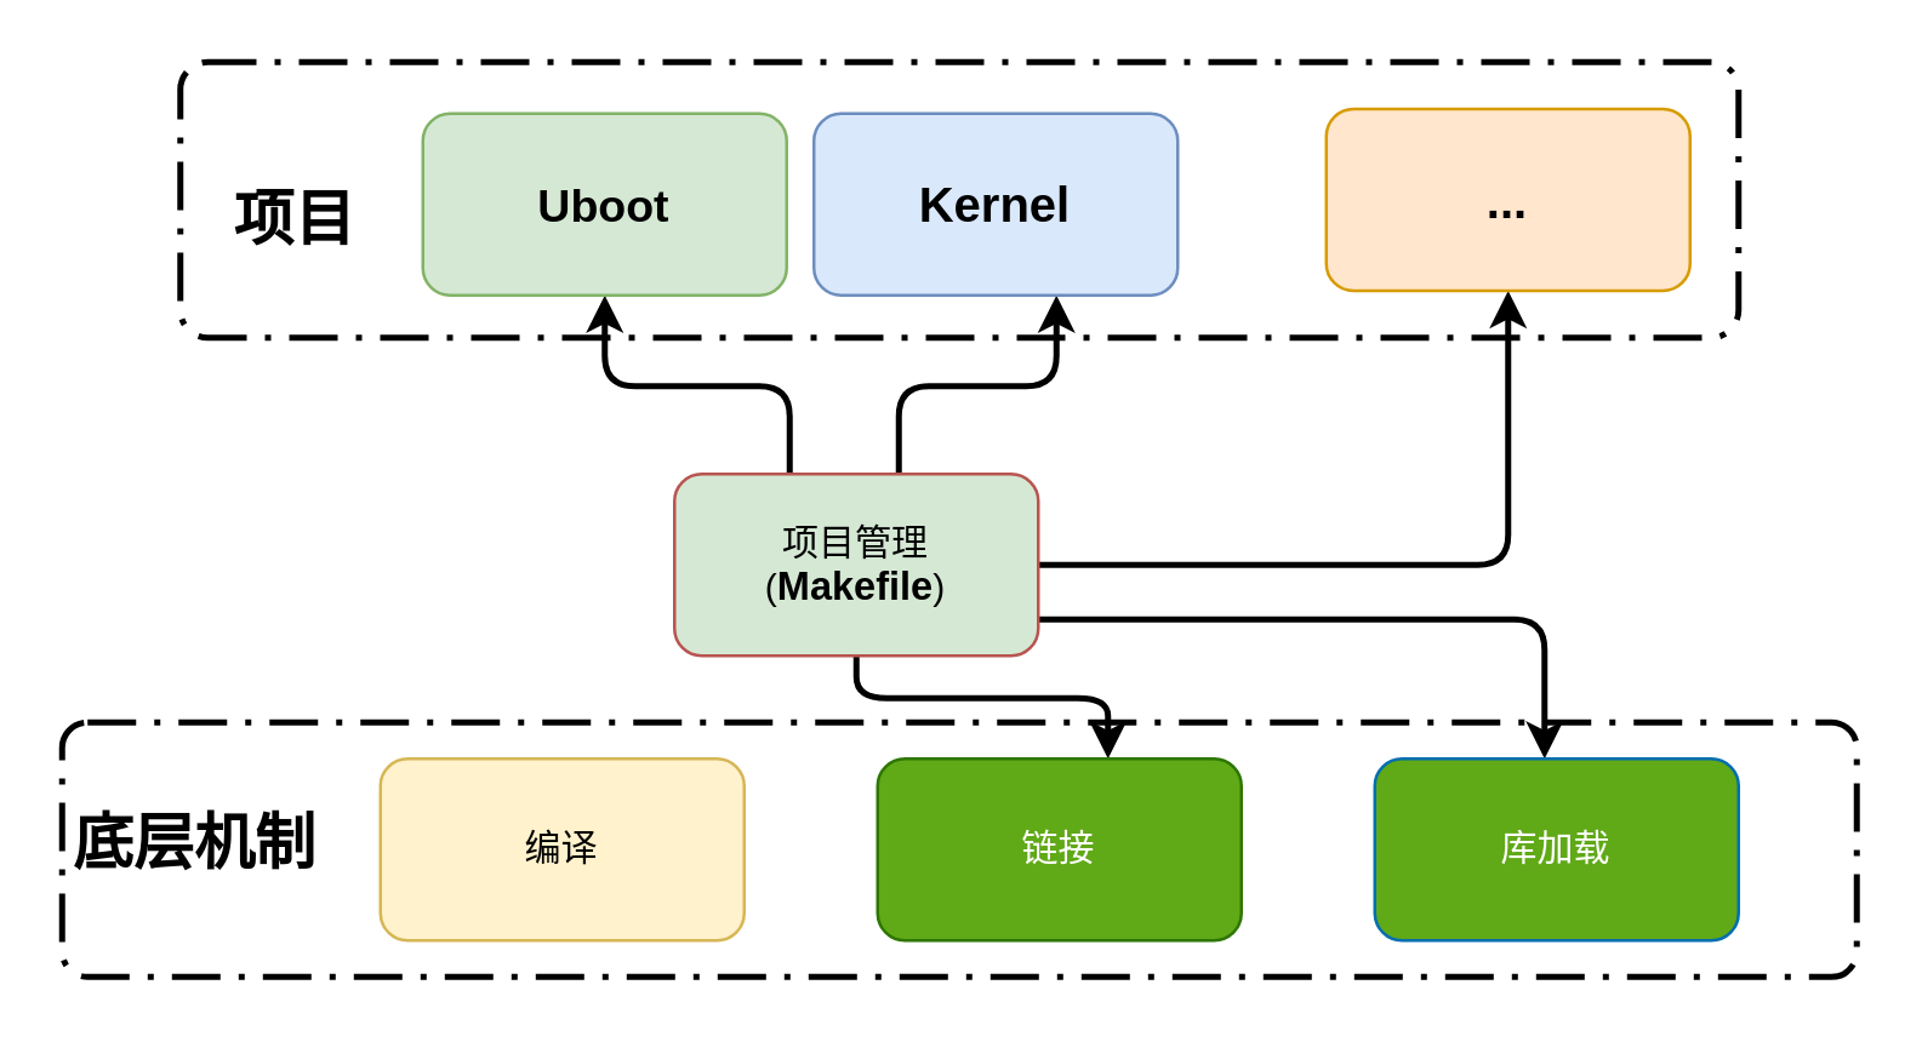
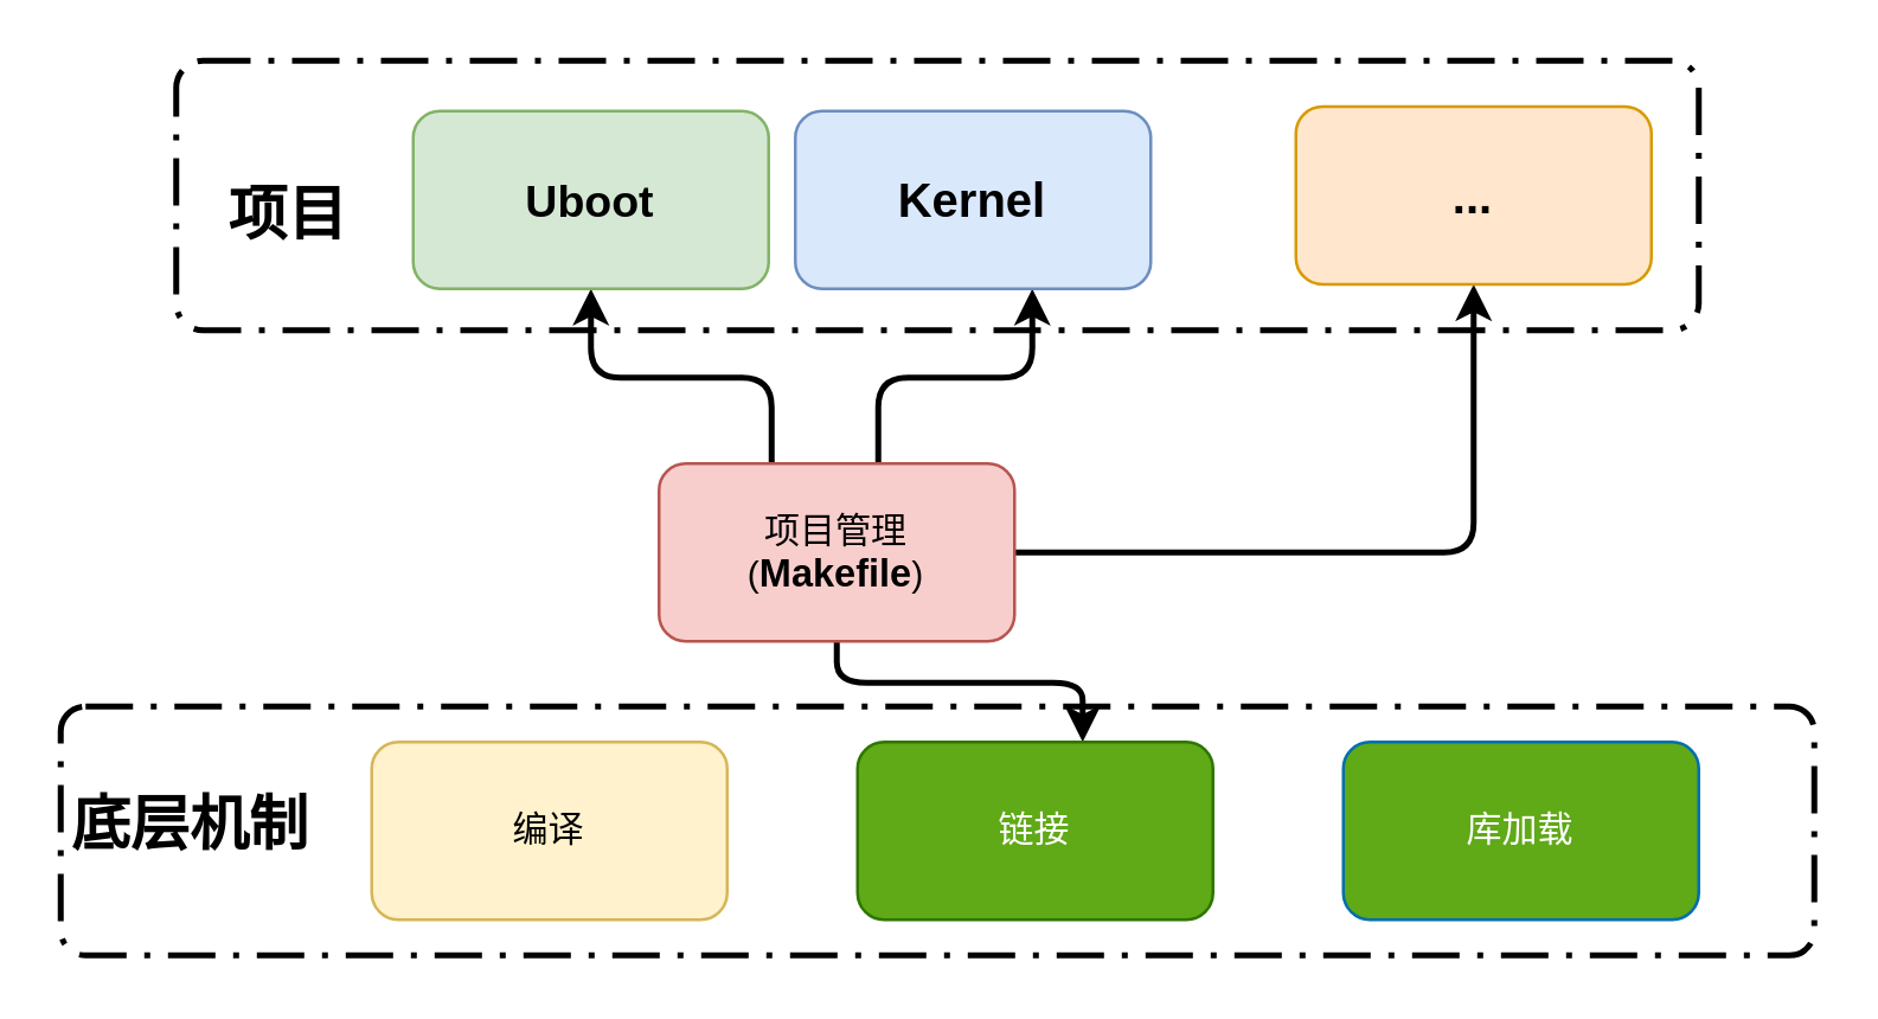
  <mxCell id="0" />
  <mxCell id="1" parent="0" />
  <mxCell id="2" value="" style="rounded=1;arcSize=10;dashed=1;strokeColor=#000000;fillColor=none;gradientColor=none;dashPattern=8 3 1 3;strokeWidth=2;" vertex="1" parent="1"><mxGeometry x="20" y="238" width="592" height="84" as="geometry" /></mxCell>
  <mxCell id="3" value="" style="rounded=1;arcSize=10;dashed=1;strokeColor=#000000;fillColor=none;gradientColor=none;dashPattern=8 3 1 3;strokeWidth=2;" vertex="1" parent="1"><mxGeometry x="59" y="20" width="514" height="91" as="geometry" /></mxCell>
  <mxCell id="4" style="edgeStyle=orthogonalEdgeStyle;rounded=1;orthogonalLoop=1;jettySize=auto;html=1;strokeWidth=2;" edge="1" parent="1" source="9" target="10"><mxGeometry relative="1" as="geometry"><Array as="points"><mxPoint x="260" y="127" /><mxPoint x="199" y="127" /></Array></mxGeometry></mxCell>
  <mxCell id="5" style="edgeStyle=orthogonalEdgeStyle;rounded=1;orthogonalLoop=1;jettySize=auto;html=1;strokeWidth=2;" edge="1" parent="1" source="9" target="11"><mxGeometry relative="1" as="geometry"><Array as="points"><mxPoint x="296" y="127" /><mxPoint x="348" y="127" /></Array></mxGeometry></mxCell>
  <mxCell id="6" style="edgeStyle=orthogonalEdgeStyle;rounded=1;orthogonalLoop=1;jettySize=auto;html=1;strokeWidth=2;" edge="1" parent="1" source="9" target="12"><mxGeometry relative="1" as="geometry" /></mxCell>
  <mxCell id="7" style="edgeStyle=orthogonalEdgeStyle;rounded=1;orthogonalLoop=1;jettySize=auto;html=1;strokeWidth=2;" edge="1" parent="1" source="9" target="15"><mxGeometry relative="1" as="geometry"><Array as="points"><mxPoint x="282" y="230" /><mxPoint x="365" y="230" /></Array></mxGeometry></mxCell>
- <mxCell id="8" style="edgeStyle=orthogonalEdgeStyle;rounded=1;orthogonalLoop=1;jettySize=auto;html=1;strokeWidth=2;" edge="1" parent="1" source="9" target="16"><mxGeometry relative="1" as="geometry"><Array as="points"><mxPoint x="509" y="204" /></Array></mxGeometry></mxCell>
- <mxCell id="9" value="项目管理&lt;br&gt;(&lt;b&gt;&lt;font style=&quot;font-size: 13px&quot;&gt;Makefile&lt;/font&gt;&lt;/b&gt;)" style="rounded=1;whiteSpace=wrap;html=1;fillColor=#d5e8d4;strokeColor=#b85450;" vertex="1" parent="1"><mxGeometry x="222" y="156" width="120" height="60" as="geometry" /></mxCell>
+ <mxCell id="9" value="项目管理&lt;br&gt;(&lt;b&gt;&lt;font style=&quot;font-size: 13px&quot;&gt;Makefile&lt;/font&gt;&lt;/b&gt;)" style="rounded=1;whiteSpace=wrap;html=1;fillColor=#f8cecc;strokeColor=#b85450;" vertex="1" parent="1"><mxGeometry x="222" y="156" width="120" height="60" as="geometry" /></mxCell>
  <mxCell id="10" value="&lt;b&gt;&lt;font style=&quot;font-size: 15px&quot;&gt;Uboot&lt;/font&gt;&lt;/b&gt;" style="rounded=1;whiteSpace=wrap;html=1;fillColor=#d5e8d4;strokeColor=#82b366;" vertex="1" parent="1"><mxGeometry x="139" y="37" width="120" height="60" as="geometry" /></mxCell>
  <mxCell id="11" value="&lt;b&gt;&lt;font style=&quot;font-size: 16px&quot;&gt;Kernel&lt;/font&gt;&lt;/b&gt;" style="rounded=1;whiteSpace=wrap;html=1;fillColor=#dae8fc;strokeColor=#6c8ebf;" vertex="1" parent="1"><mxGeometry x="268" y="37" width="120" height="60" as="geometry" /></mxCell>
  <mxCell id="12" value="&lt;b&gt;&lt;font style=&quot;font-size: 16px&quot;&gt;...&lt;/font&gt;&lt;/b&gt;" style="rounded=1;whiteSpace=wrap;html=1;fillColor=#ffe6cc;strokeColor=#d79b00;" vertex="1" parent="1"><mxGeometry x="437" y="35.5" width="120" height="60" as="geometry" /></mxCell>
  <mxCell id="13" value="&lt;font style=&quot;font-size: 20px&quot;&gt;&lt;b&gt;项目&lt;/b&gt;&lt;/font&gt;" style="text;html=1;resizable=0;points=[];autosize=1;align=left;verticalAlign=top;spacingTop=-4;" vertex="1" parent="1"><mxGeometry x="75" y="57" width="50" height="17" as="geometry" /></mxCell>
  <mxCell id="14" value="编译" style="rounded=1;whiteSpace=wrap;html=1;fillColor=#fff2cc;strokeColor=#d6b656;" vertex="1" parent="1"><mxGeometry x="125" y="250" width="120" height="60" as="geometry" /></mxCell>
  <mxCell id="15" value="链接" style="rounded=1;whiteSpace=wrap;html=1;fillColor=#60a917;strokeColor=#2D7600;fontColor=#ffffff;" vertex="1" parent="1"><mxGeometry x="289" y="250" width="120" height="60" as="geometry" /></mxCell>
  <mxCell id="16" value="库加载" style="rounded=1;whiteSpace=wrap;html=1;fillColor=#60a917;strokeColor=#006EAF;fontColor=#ffffff;" vertex="1" parent="1"><mxGeometry x="453" y="250" width="120" height="60" as="geometry" /></mxCell>
  <mxCell id="17" value="&lt;span style=&quot;font-size: 20px&quot;&gt;&lt;b&gt;底层机制&lt;/b&gt;&lt;/span&gt;" style="text;html=1;resizable=0;points=[];autosize=1;align=left;verticalAlign=top;spacingTop=-4;" vertex="1" parent="1"><mxGeometry x="22" y="263" width="90" height="17" as="geometry" /></mxCell>
